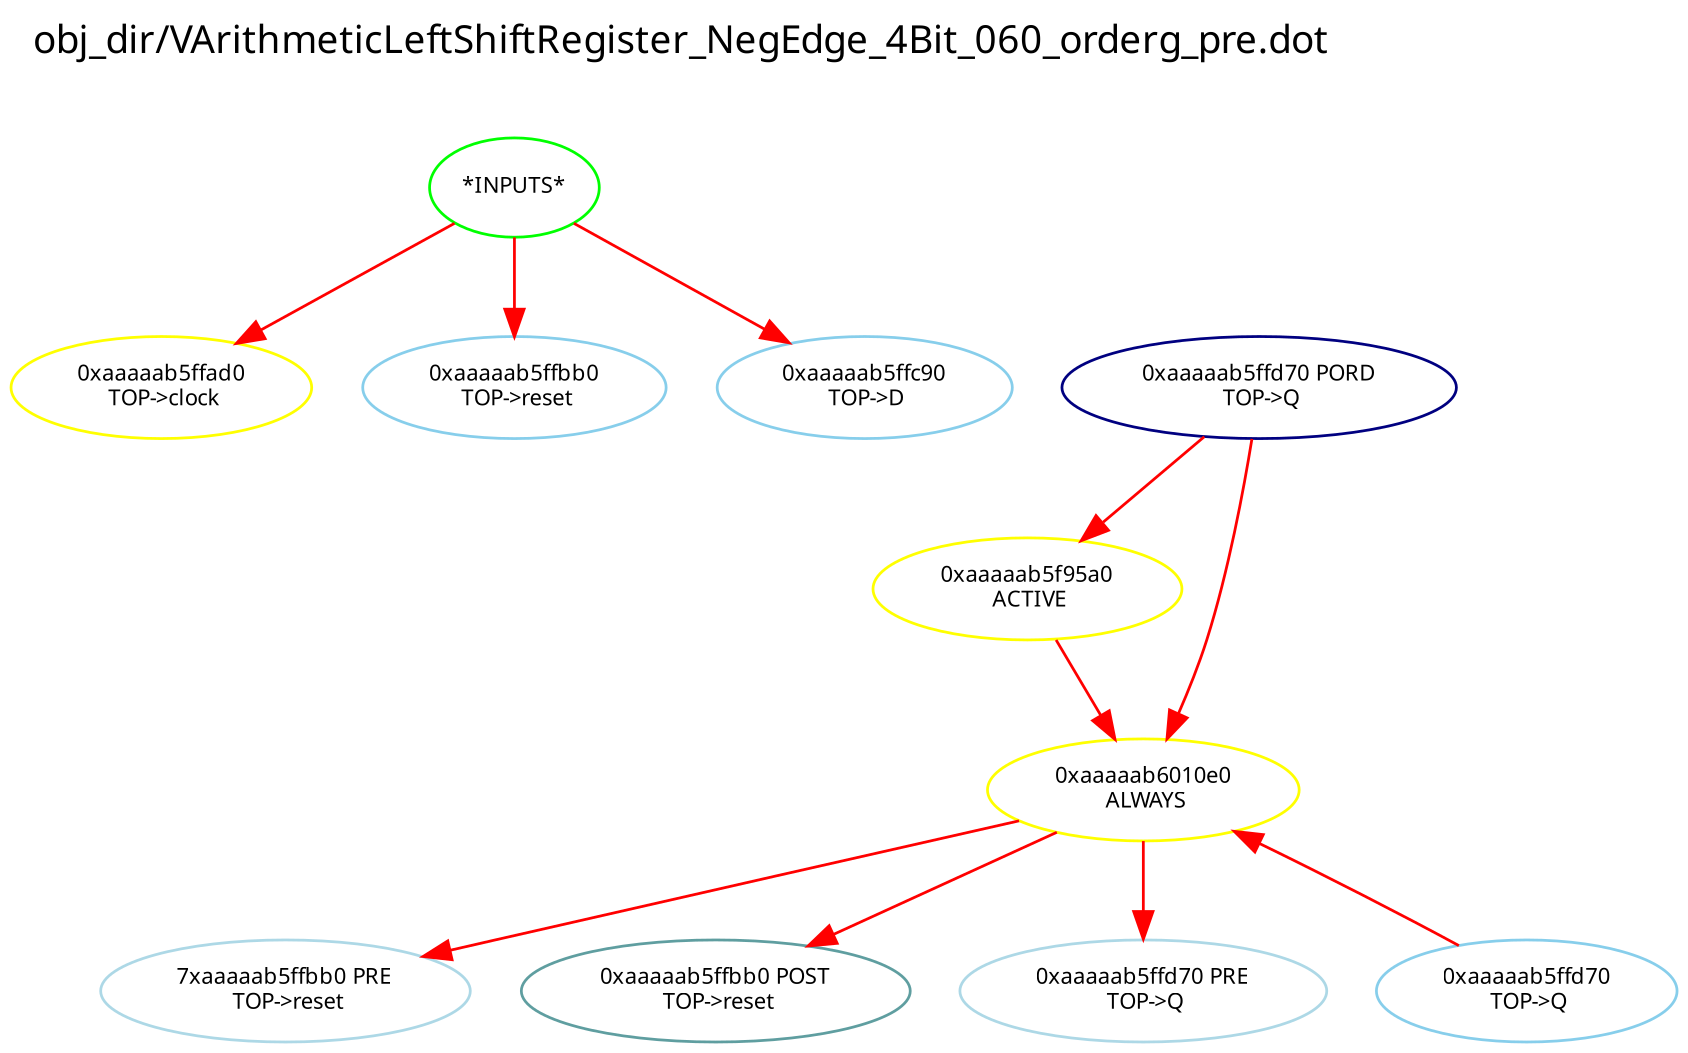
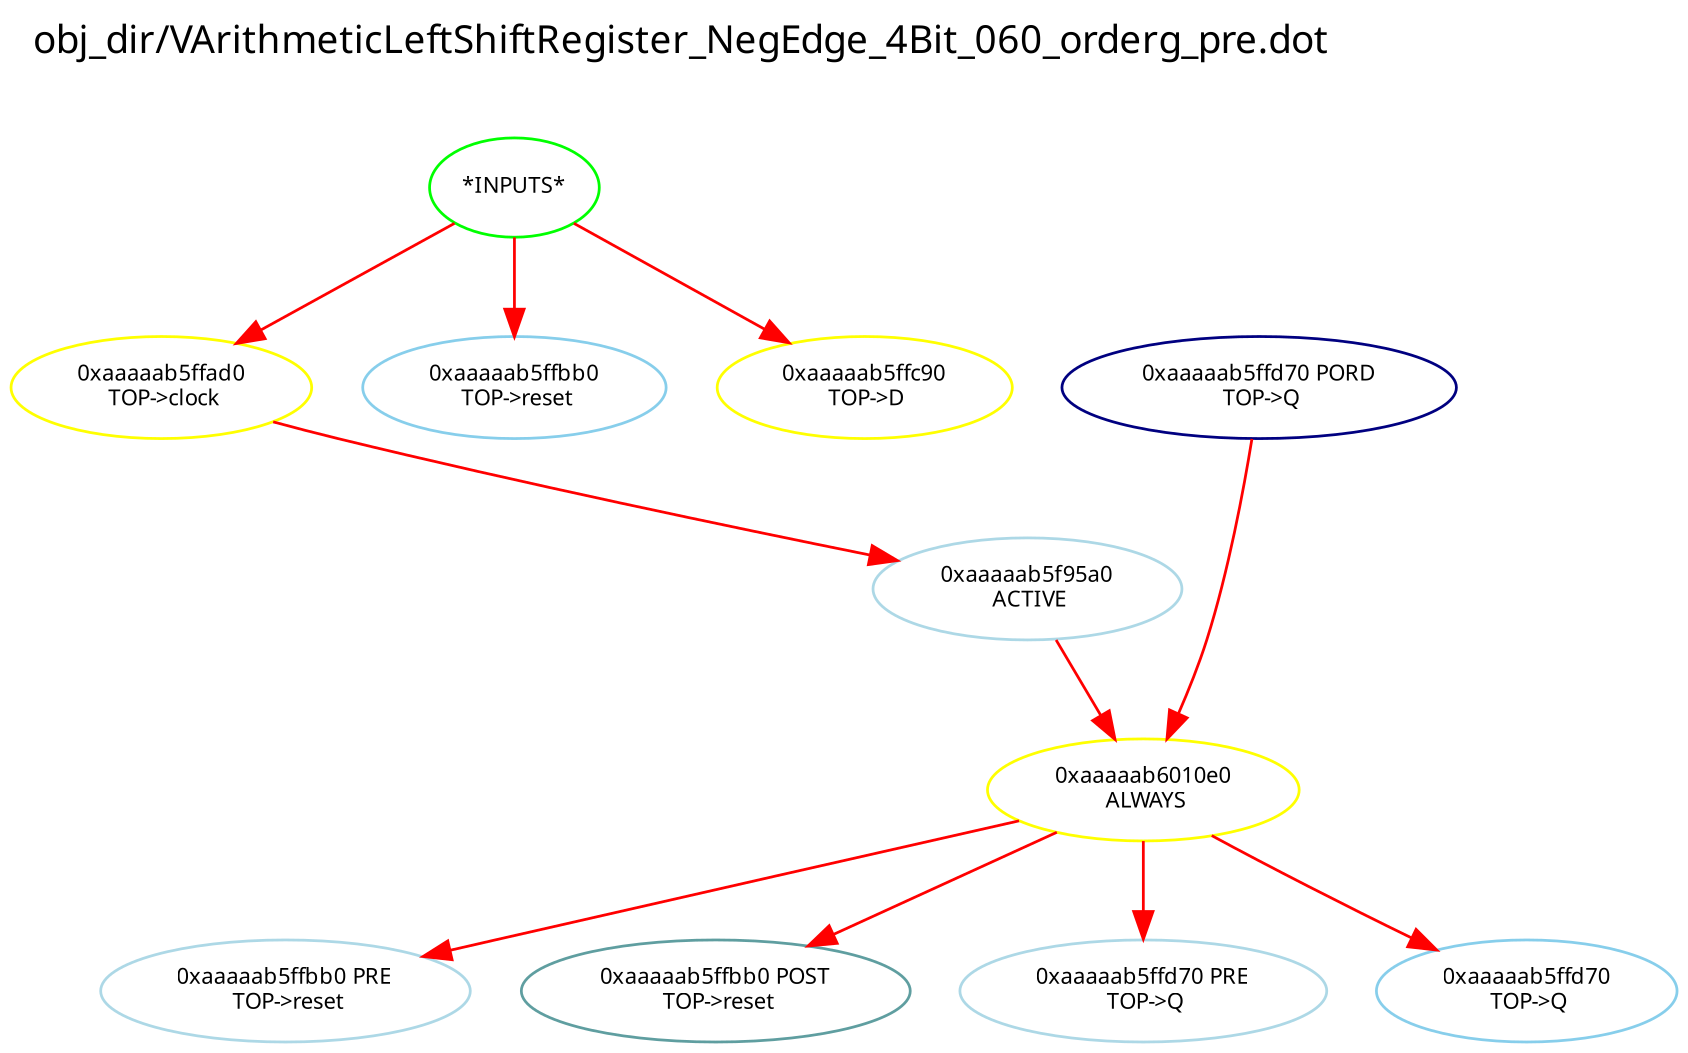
  digraph {
    fontname="Noto Sans"
    label="obj_dir/VArithmeticLeftShiftRegister_NegEdge_4Bit_060_orderg_pre.dot"
    labeljust=l
    labelloc=t
    rankdir=TB
    node [color=yellow fontname="Noto Sans" fontsize=8]
    edge [color=red fontname="Noto Sans" fontsize=8 weight=32]
    n1 [color=green label="*INPUTS*"]
    n2 [label="0xaaaaab5ffad0\n TOP->clock"]
    n3 [color=skyblue label="0xaaaaab5ffbb0\n TOP->reset"]
-   n4 [color=skyblue label="0xaaaaab5ffc90\n TOP->D"]
-   n5 [label="0xaaaaab5f95a0\n ACTIVE"]
+   n4 [label="0xaaaaab5ffc90\n TOP->D"]
+   n5 [color=lightblue label="0xaaaaab5f95a0\n ACTIVE"]
    n6 [label="0xaaaaab6010e0\n ALWAYS"]
-   n7 [color=lightblue label="7xaaaaab5ffbb0 PRE\n TOP->reset"]
+   n7 [color=lightblue label="0xaaaaab5ffbb0 PRE\n TOP->reset"]
    n8 [color=CadetBlue label="0xaaaaab5ffbb0 POST\n TOP->reset"]
    n9 [color=lightblue label="0xaaaaab5ffd70 PRE\n TOP->Q"]
    n10 [color=skyblue label="0xaaaaab5ffd70\n TOP->Q"]
    n11 [color=NavyBlue label="0xaaaaab5ffd70 PORD\n TOP->Q"]
    n1 -> n2 [weight=1]
    n1 -> n3 [weight=1]
    n1 -> n4 [weight=1]
-   n11 -> n5 [weight=8]
+   n2 -> n5 [weight=8]
    n5 -> n6
    n6 -> n7
    n6 -> n8 [weight=2]
    n6 -> n9
-   n10 -> n6
+   n6 -> n10
    n11 -> n6
  }
